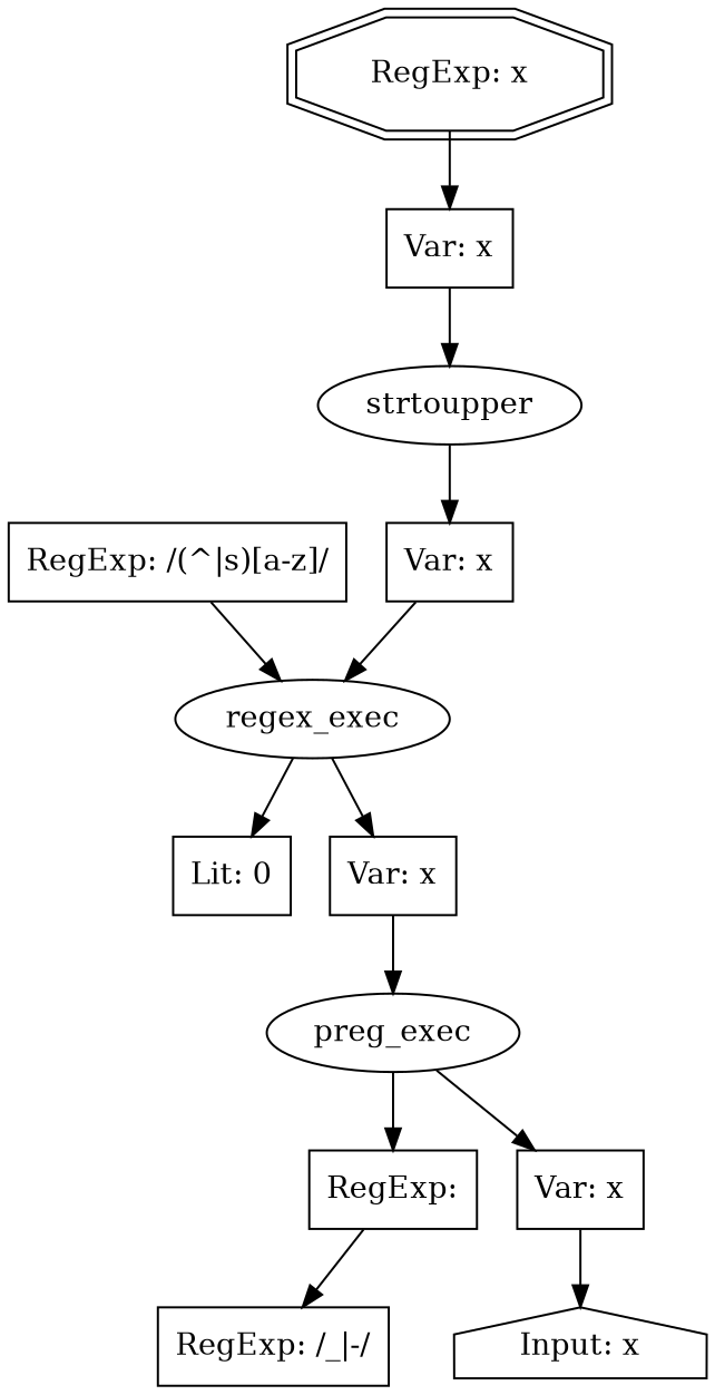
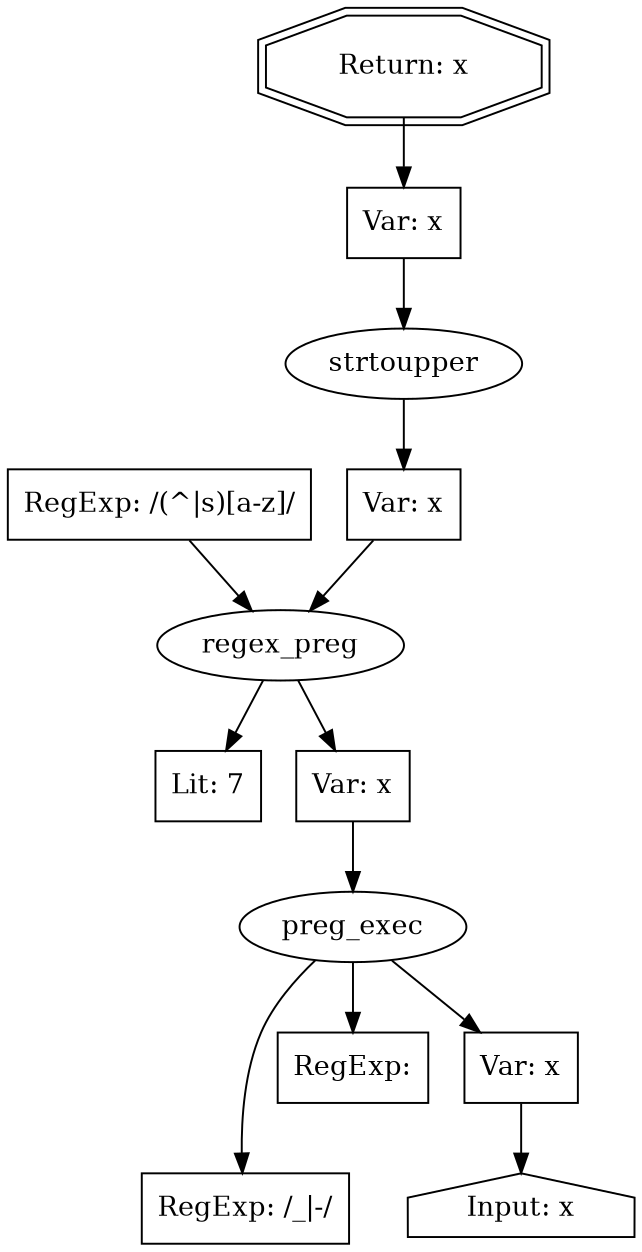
  digraph {
    node [shape=box]
    n1 [label="Input: x" shape=house]
    n2 [label=preg_exec shape=ellipse]
    n3 [label="RegExp: /_|-/"]
    n4 [label="RegExp:"]
    n5 [label="Var: x"]
-   n6 [label=regex_exec shape=ellipse]
-   n7 [label="Lit: 0"]
+   n6 [label=regex_preg shape=ellipse]
+   n7 [label="Lit: 7"]
    n8 [label="Var: x"]
    n9 [label="RegExp: /(^|\s)[a-z]/"]
    n10 [label=strtoupper shape=ellipse]
    n11 [label="Var: x"]
    n12 [label="Var: x"]
-   n13 [label="RegExp: x" shape=doubleoctagon]
-   n4 -> n3
+   n13 [label="Return: x" shape=doubleoctagon]
+   n2 -> n3
    n2 -> n4
    n2 -> n5
    n5 -> n1
    n6 -> n7
    n6 -> n8
    n8 -> n2
    n9 -> n6
    n10 -> n11
    n11 -> n6
    n12 -> n10
    n13 -> n12
  }
